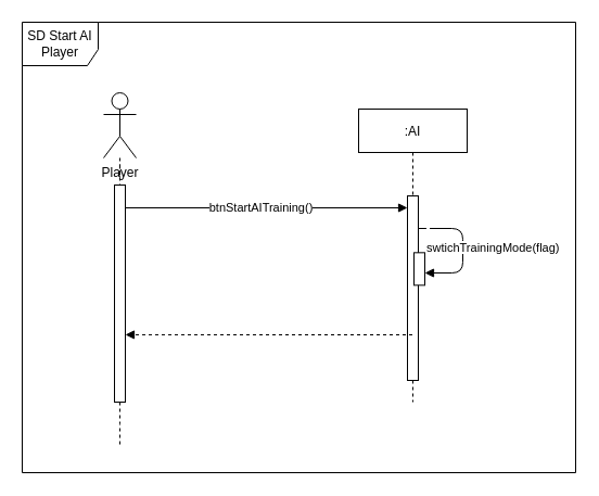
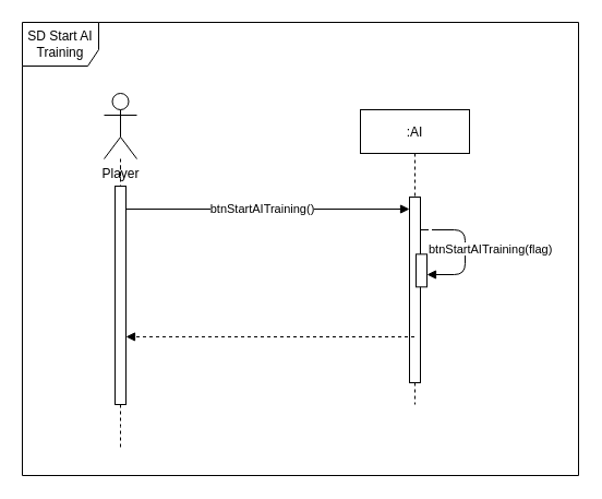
  <mxCell id="0" />
  <mxCell id="1" parent="0" />
  <mxCell id="2" value=":AI" style="shape=umlLifeline;perimeter=lifelinePerimeter;container=1;collapsible=0;recursiveResize=0;rounded=0;shadow=0;strokeWidth=1;" vertex="1" parent="1"><mxGeometry x="330" y="100" width="100" height="270" as="geometry" /></mxCell>
  <mxCell id="3" value="" style="points=[];perimeter=orthogonalPerimeter;rounded=0;shadow=0;strokeWidth=1;" vertex="1" parent="2"><mxGeometry x="45" y="80" width="10" height="170" as="geometry" /></mxCell>
  <mxCell id="4" value="" style="verticalAlign=bottom;endArrow=block;shadow=0;strokeWidth=1;edgeStyle=orthogonalEdgeStyle;startArrow=none;" edge="1" parent="1" source="3"><mxGeometry relative="1" as="geometry"><mxPoint x="381.4" y="235.12" as="sourcePoint" /><mxPoint x="391" y="251" as="targetPoint" /><Array as="points"><mxPoint x="426" y="210" /><mxPoint x="426" y="251" /></Array></mxGeometry></mxCell>
- <mxCell id="5" value="SD Start AI Player" style="shape=umlFrame;whiteSpace=wrap;html=1;width=70;height=40;" vertex="1" parent="1"><mxGeometry x="20" y="20" width="510" height="415" as="geometry" /></mxCell>
+ <mxCell id="5" value="SD Start AI Training" style="shape=umlFrame;whiteSpace=wrap;html=1;width=70;height=40;" vertex="1" parent="1"><mxGeometry x="20" y="20" width="510" height="415" as="geometry" /></mxCell>
  <mxCell id="6" style="edgeStyle=orthogonalEdgeStyle;rounded=0;orthogonalLoop=1;jettySize=auto;html=1;endArrow=none;endFill=0;dashed=1;" edge="1" parent="1" source="7" target="10"><mxGeometry relative="1" as="geometry" /></mxCell>
  <mxCell id="7" value="Player" style="shape=umlActor;verticalLabelPosition=bottom;verticalAlign=top;html=1;outlineConnect=0;" vertex="1" parent="1"><mxGeometry x="95" y="85" width="30" height="60" as="geometry" /></mxCell>
  <mxCell id="8" style="edgeStyle=orthogonalEdgeStyle;rounded=0;orthogonalLoop=1;jettySize=auto;html=1;dashed=1;endArrow=none;endFill=0;" edge="1" parent="1" source="10"><mxGeometry relative="1" as="geometry"><mxPoint x="110" y="410" as="targetPoint" /></mxGeometry></mxCell>
  <mxCell id="9" value="btnStartAITraining()" style="edgeStyle=orthogonalEdgeStyle;rounded=0;orthogonalLoop=1;jettySize=auto;html=1;endArrow=block;endFill=1;" edge="1" parent="1"><mxGeometry relative="1" as="geometry"><mxPoint x="109" y="187" as="sourcePoint" /><mxPoint x="375" y="191" as="targetPoint" /><Array as="points"><mxPoint x="109" y="191" /></Array><mxPoint as="offset" /></mxGeometry></mxCell>
  <mxCell id="10" value="" style="points=[];perimeter=orthogonalPerimeter;rounded=0;shadow=0;strokeWidth=1;" vertex="1" parent="1"><mxGeometry x="105" y="170" width="10" height="200" as="geometry" /></mxCell>
  <mxCell id="11" style="edgeStyle=orthogonalEdgeStyle;rounded=0;orthogonalLoop=1;jettySize=auto;html=1;entryX=1.14;entryY=0.964;entryDx=0;entryDy=0;entryPerimeter=0;dashed=1;endArrow=block;endFill=1;" edge="1" parent="1" source="2"><mxGeometry relative="1" as="geometry"><mxPoint x="121.6" y="297" as="sourcePoint" /><mxPoint x="115" y="307.92" as="targetPoint" /><Array as="points"><mxPoint x="260" y="308" /><mxPoint x="260" y="308" /></Array></mxGeometry></mxCell>
  <mxCell id="12" value="" style="points=[];perimeter=orthogonalPerimeter;rounded=0;shadow=0;strokeWidth=1;" vertex="1" parent="1"><mxGeometry x="381" y="232.33" width="10" height="30" as="geometry" /></mxCell>
- <mxCell id="13" value="&lt;span style=&quot;color: rgb(0, 0, 0); font-family: Helvetica; font-size: 11px; font-style: normal; font-variant-ligatures: normal; font-variant-caps: normal; font-weight: 400; letter-spacing: normal; orphans: 2; text-align: center; text-indent: 0px; text-transform: none; widows: 2; word-spacing: 0px; -webkit-text-stroke-width: 0px; background-color: rgb(255, 255, 255); text-decoration-thickness: initial; text-decoration-style: initial; text-decoration-color: initial; float: none; display: inline !important;&quot;&gt;&amp;nbsp; swtichTrainingMode(flag)&lt;/span&gt;" style="text;whiteSpace=wrap;html=1;" vertex="1" parent="1"><mxGeometry x="391" y="200" width="110" height="20" as="geometry" /></mxCell>
+ <mxCell id="13" value="&lt;span style=&quot;color: rgb(0, 0, 0); font-family: Helvetica; font-size: 11px; font-style: normal; font-variant-ligatures: normal; font-variant-caps: normal; font-weight: 400; letter-spacing: normal; orphans: 2; text-align: center; text-indent: 0px; text-transform: none; widows: 2; word-spacing: 0px; -webkit-text-stroke-width: 0px; background-color: rgb(255, 255, 255); text-decoration-thickness: initial; text-decoration-style: initial; text-decoration-color: initial; float: none; display: inline !important;&quot;&gt;&amp;nbsp; btnStartAITraining(flag)&lt;/span&gt;" style="text;whiteSpace=wrap;html=1;" vertex="1" parent="1"><mxGeometry x="391" y="200" width="110" height="20" as="geometry" /></mxCell>
